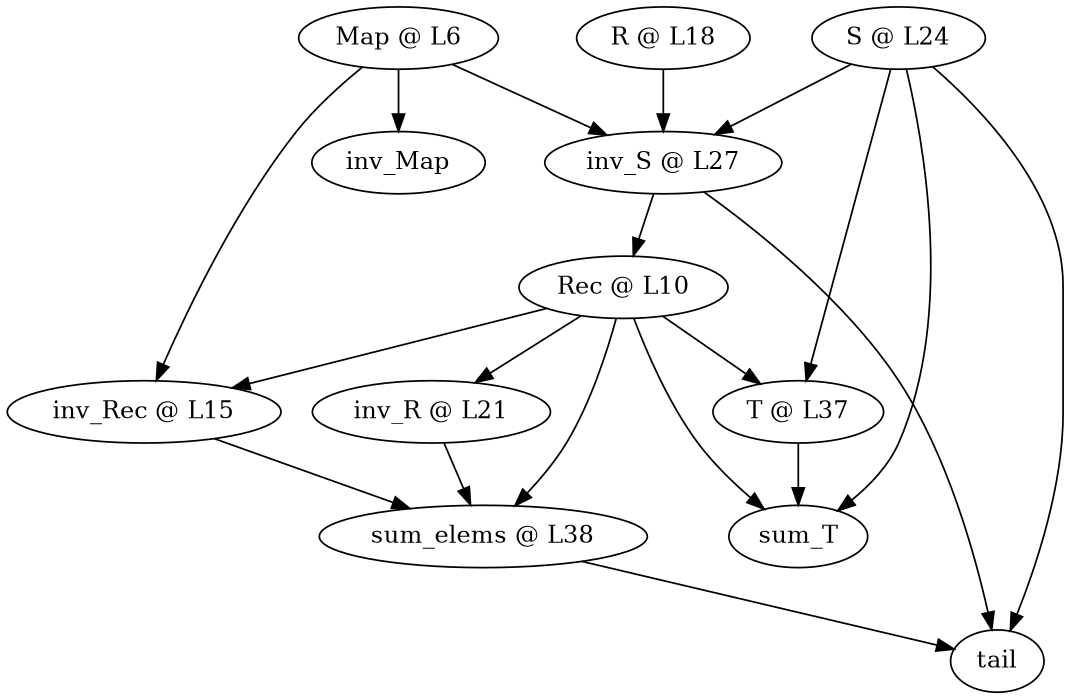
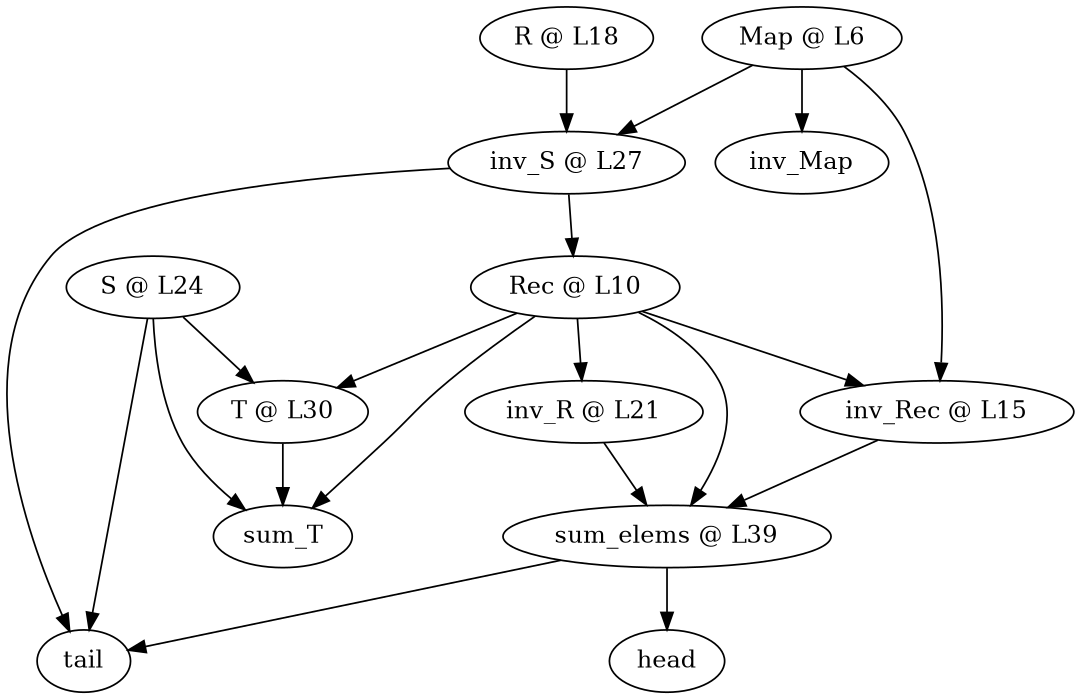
  digraph {
-   n1 [label="T @ L37"]
+   n1 [label="T @ L30"]
    n2 [label=sum_T]
    n3 [label="S @ L24"]
    n4 [label="inv_S @ L27"]
    tail
    n6 [label="Rec @ L10"]
-   n7 [label="sum_elems @ L38"]
+   n7 [label="sum_elems @ L39"]
+   head
    n9 [label="Map @ L6"]
    inv_Map
    n11 [label="inv_Rec @ L15"]
    n12 [label="inv_R @ L21"]
    n13 [label="R @ L18"]
    n1 -> n2
    n3 -> n1
    n3 -> n2
-   n3 -> n4
    n3 -> tail
    n4 -> tail
    n4 -> n6
    n6 -> n1
    n6 -> n2
    n6 -> n7
    n6 -> n11
    n6 -> n12
    n7 -> tail
+   n7 -> head
    n9 -> n4
    n9 -> inv_Map
    n9 -> n11
    n11 -> n7
    n12 -> n7
    n13 -> n4
  }
